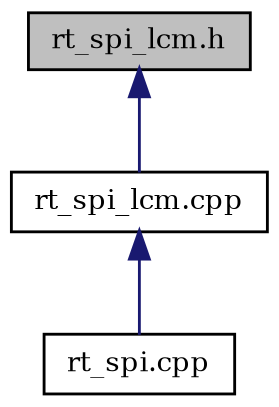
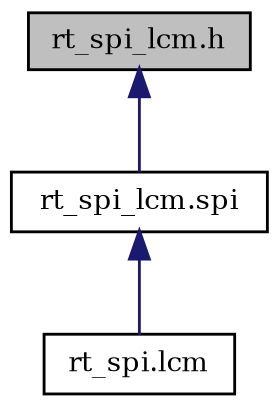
  digraph {
    fontname="DejaVu Serif"
    node [color=black fillcolor=white fontname="DejaVu Serif" fontsize=10 shape=record style=filled]
    edge [color=midnightblue dir=back fontname="DejaVu Serif" fontsize=10 labelfontname=FreeSans labelfontsize=10 style=solid]
    n1 [fillcolor=grey75 fontcolor=black height=0.2 label="rt_spi_lcm.h" width=0.4]
-   n2 [height=0.2 label="rt_spi_lcm.cpp" width=0.4]
-   n3 [height=0.2 label="rt_spi.cpp" width=0.4]
+   n2 [height=0.2 label="rt_spi_lcm.spi" width=0.4]
+   n3 [height=0.2 label="rt_spi.lcm" width=0.4]
    n1 -> n2
    n2 -> n3
  }
